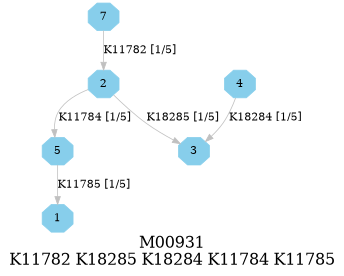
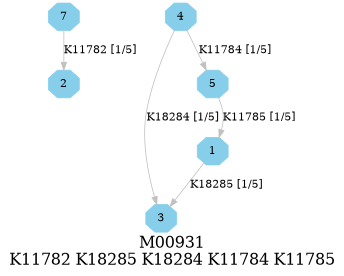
  digraph {
    fontsize=20
    label="M00931\nK11782 K18285 K18284 K11784 K11785"
    node [color=skyblue shape=octagon style=filled]
    edge [color=grey]
    n1 [height=.3 label=7 width=.3]
    1 [height=.3 width=.3]
    2 [height=.3 width=.3]
    3 [height=.3 width=.3]
    4 [height=.3 width=.3]
    5 [height=.3 width=.3]
    subgraph sub_1 {
      n1
      1
      2
      3
      4
      5
    }
    n1 -> 2 [label="K11782 [1/5]"]
-   2 -> 3 [label="K18285 [1/5]"]
+   1 -> 3 [label="K18285 [1/5]"]
    4 -> 3 [label="K18284 [1/5]"]
-   2 -> 5 [label="K11784 [1/5]"]
+   4 -> 5 [label="K11784 [1/5]"]
    5 -> 1 [label="K11785 [1/5]"]
  }
